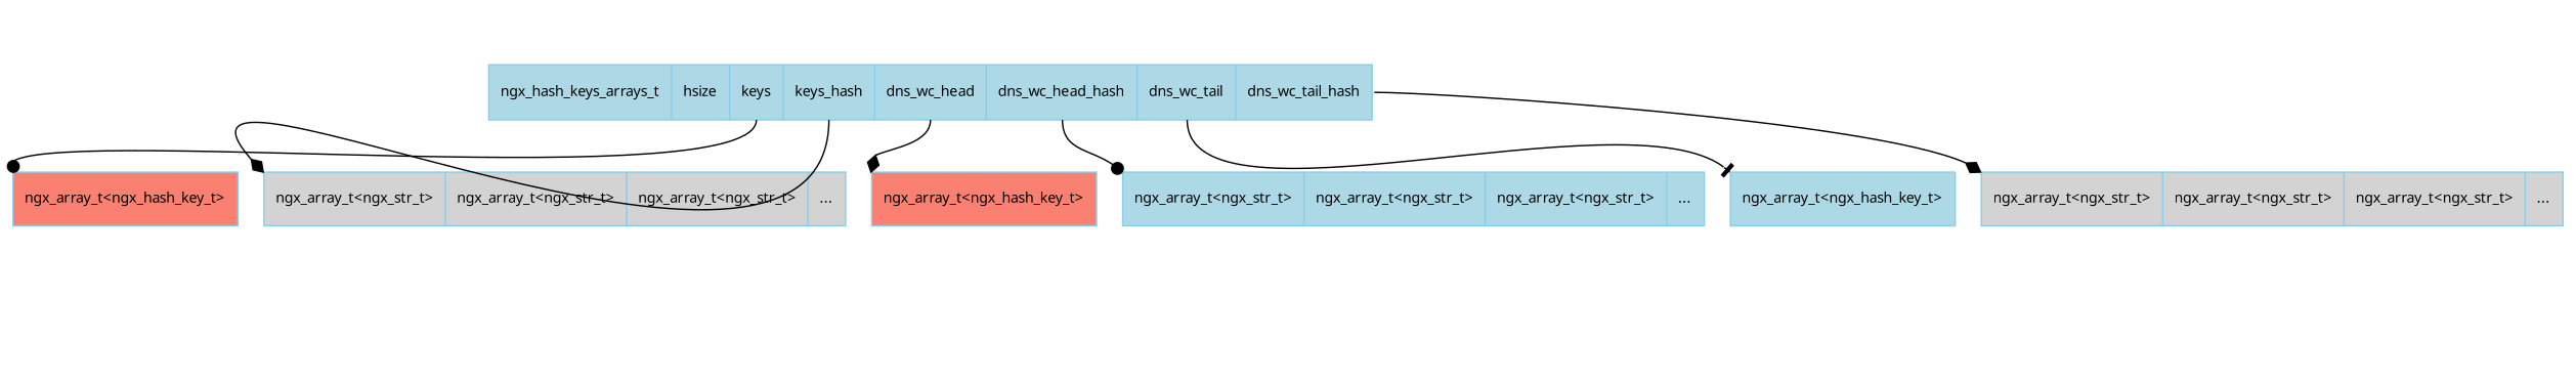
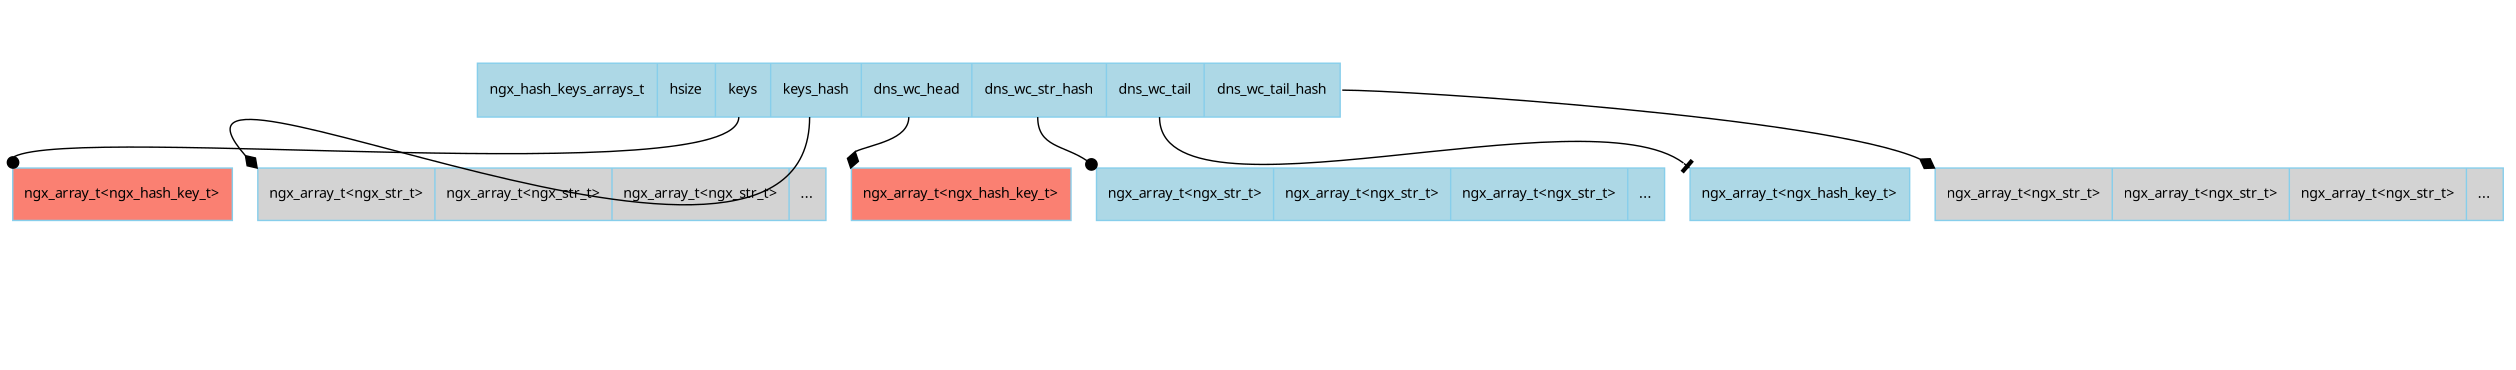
  digraph {
    rankdir=TB
    node [color=skyblue fontname=Verdana fontsize=10 shape=record style=filled fillcolor=lightblue]
    edge [fontname=Verdana fontsize=8 headport=nw arrowhead=diamond]
-   n1 [label="ngx_hash_keys_arrays_t|<hsize>hsize|<keys>keys|<keys_hash>keys_hash|<head>dns_wc_head|<head_hash>dns_wc_head_hash|<tail>dns_wc_tail|<tail_hash>dns_wc_tail_hash"]
+   n1 [label="ngx_hash_keys_arrays_t|<hsize>hsize|<keys>keys|<keys_hash>keys_hash|<head>dns_wc_head|<head_hash>dns_wc_str_hash|<tail>dns_wc_tail|<tail_hash>dns_wc_tail_hash"]
    n2 [label="ngx_array_t\<ngx_hash_key_t\>" fillcolor=salmon]
    n3 [label="ngx_array_t\<ngx_str_t\>|ngx_array_t\<ngx_str_t\>|ngx_array_t\<ngx_str_t\>|..." fillcolor=lightgrey]
    n4 [label="ngx_array_t\<ngx_hash_key_t\>" fillcolor=salmon]
    n5 [label="ngx_array_t\<ngx_str_t\>|ngx_array_t\<ngx_str_t\>|ngx_array_t\<ngx_str_t\>|..."]
    n6 [label="ngx_array_t\<ngx_hash_key_t\>"]
    n7 [label="ngx_array_t\<ngx_str_t\>|ngx_array_t\<ngx_str_t\>|ngx_array_t\<ngx_str_t\>|..." fillcolor=lightgrey]
    n1 -> n2 [tailport=keys arrowhead=dot]
    n1 -> n3 [tailport=keys_hash]
    n1 -> n4 [tailport=head]
    n1 -> n5 [tailport=head_hash arrowhead=dot]
    n1 -> n6 [tailport=tail arrowhead=tee]
    n1 -> n7 [tailport=tail_hash]
  }
